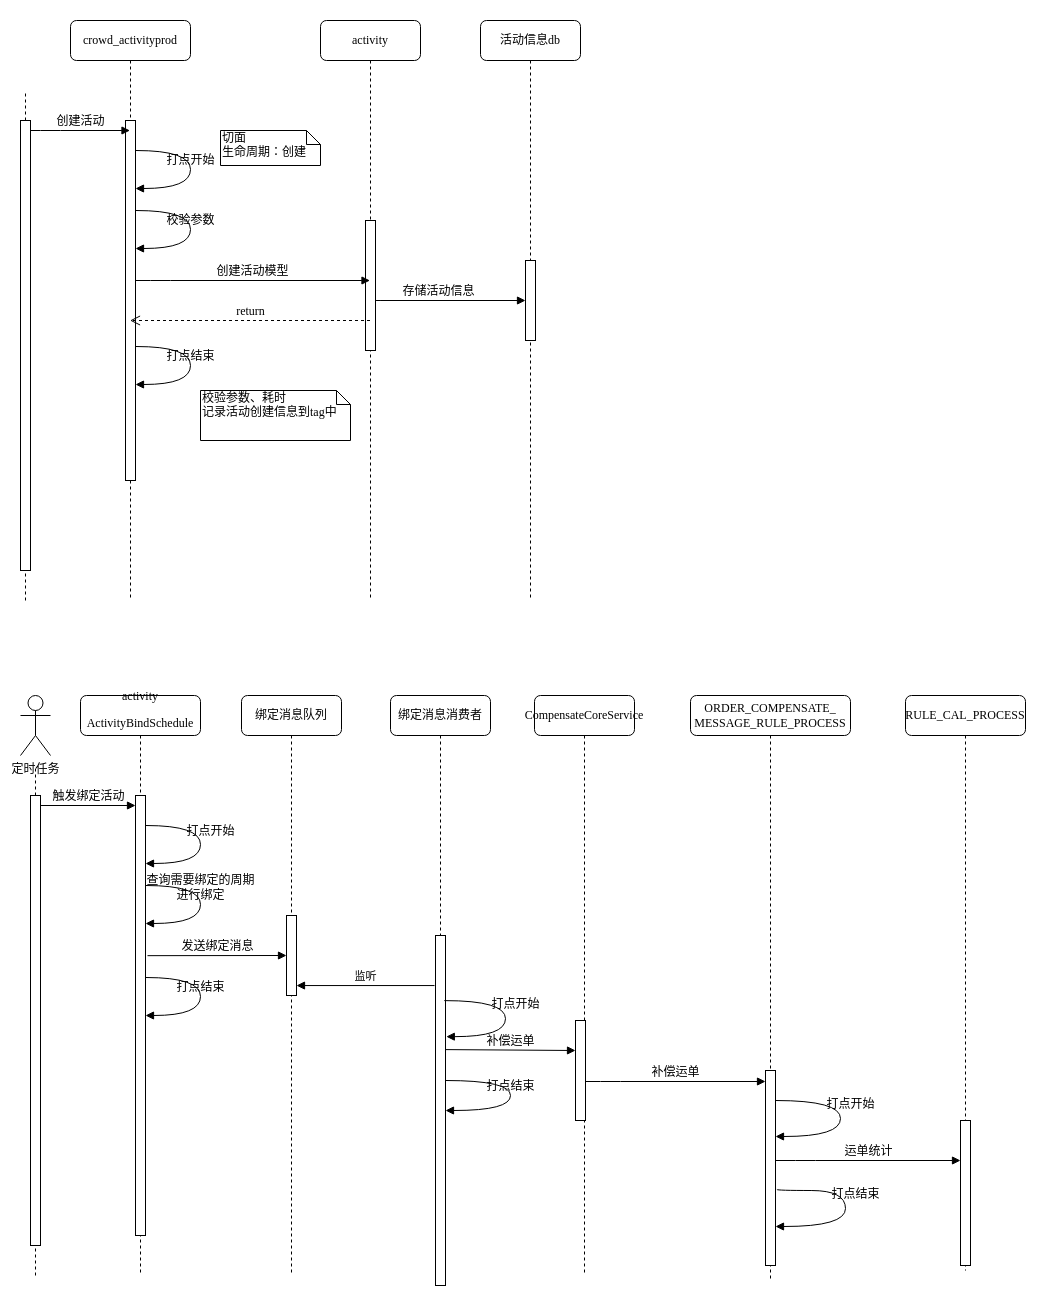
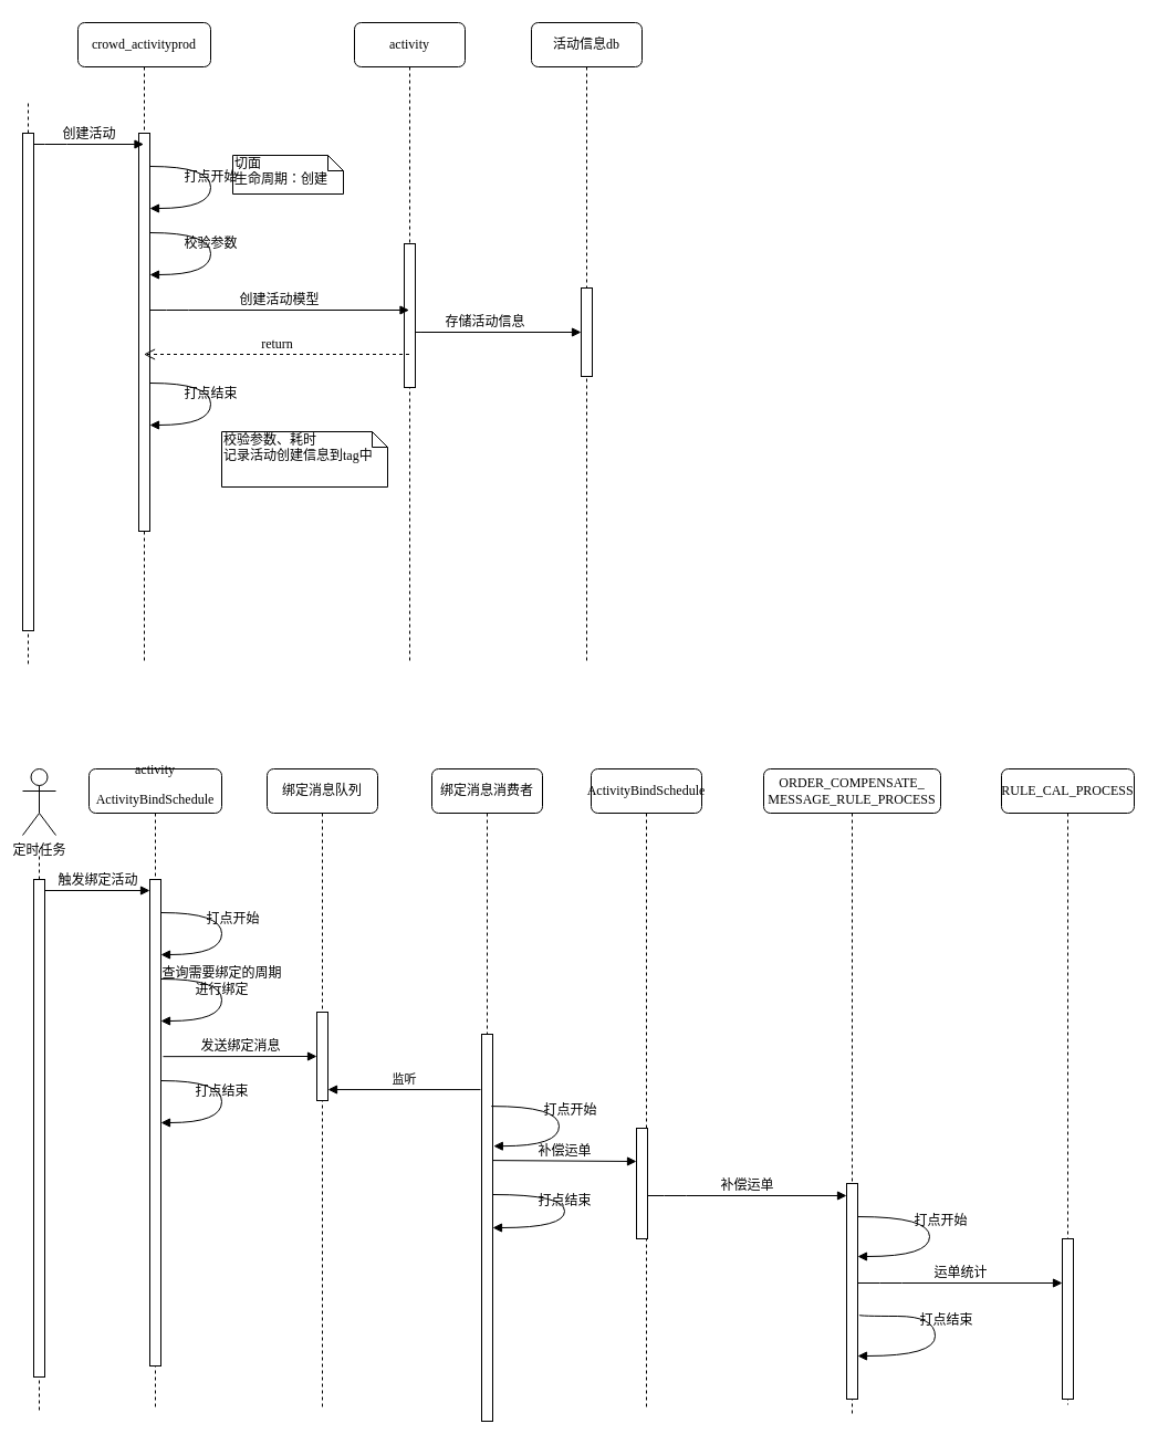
  <mxCell id="0" />
  <mxCell id="1" parent="0" />
  <mxCell id="2" value="activity" style="shape=umlLifeline;perimeter=lifelinePerimeter;whiteSpace=wrap;html=1;container=1;collapsible=0;recursiveResize=0;outlineConnect=0;rounded=1;shadow=0;comic=0;labelBackgroundColor=none;strokeWidth=1;fontFamily=Verdana;fontSize=12;align=center;" parent="1" vertex="1"><mxGeometry x="320" y="20" width="100" height="580" as="geometry" /></mxCell>
  <mxCell id="3" value="" style="html=1;points=[];perimeter=orthogonalPerimeter;rounded=0;shadow=0;comic=0;labelBackgroundColor=none;strokeWidth=1;fontFamily=Verdana;fontSize=12;align=center;" parent="2" vertex="1"><mxGeometry x="45" y="200" width="10" height="130" as="geometry" /></mxCell>
  <mxCell id="4" value="活动信息db" style="shape=umlLifeline;perimeter=lifelinePerimeter;whiteSpace=wrap;html=1;container=1;collapsible=0;recursiveResize=0;outlineConnect=0;rounded=1;shadow=0;comic=0;labelBackgroundColor=none;strokeWidth=1;fontFamily=Verdana;fontSize=12;align=center;" parent="1" vertex="1"><mxGeometry x="480" y="20" width="100" height="580" as="geometry" /></mxCell>
  <mxCell id="5" value="" style="html=1;points=[];perimeter=orthogonalPerimeter;rounded=0;shadow=0;comic=0;labelBackgroundColor=none;strokeWidth=1;fontFamily=Verdana;fontSize=12;align=center;" parent="4" vertex="1"><mxGeometry x="45" y="240" width="10" height="80" as="geometry" /></mxCell>
  <mxCell id="6" value="crowd_activityprod" style="shape=umlLifeline;perimeter=lifelinePerimeter;whiteSpace=wrap;html=1;container=1;collapsible=0;recursiveResize=0;outlineConnect=0;rounded=1;shadow=0;comic=0;labelBackgroundColor=none;strokeWidth=1;fontFamily=Verdana;fontSize=12;align=center;" parent="1" vertex="1"><mxGeometry x="70" y="20" width="120" height="580" as="geometry" /></mxCell>
  <mxCell id="7" value="" style="html=1;points=[];perimeter=orthogonalPerimeter;rounded=0;shadow=0;comic=0;labelBackgroundColor=none;strokeWidth=1;fontFamily=Verdana;fontSize=12;align=center;" parent="6" vertex="1"><mxGeometry x="55" y="100" width="10" height="360" as="geometry" /></mxCell>
- <mxCell id="8" value="切面&lt;br&gt;生命周期：创建" style="shape=note;whiteSpace=wrap;html=1;size=14;verticalAlign=top;align=left;spacingTop=-6;rounded=0;shadow=0;comic=0;labelBackgroundColor=none;strokeWidth=1;fontFamily=Verdana;fontSize=12" parent="1" vertex="1"><mxGeometry x="220" y="130" width="100" height="35" as="geometry" /></mxCell>
+ <mxCell id="8" value="切面&lt;br&gt;生命周期：创建" style="shape=note;whiteSpace=wrap;html=1;size=14;verticalAlign=top;align=left;spacingTop=-6;rounded=0;shadow=0;comic=0;labelBackgroundColor=none;strokeWidth=1;fontFamily=Verdana;fontSize=12" parent="1" vertex="1"><mxGeometry x="210" y="140" width="100" height="35" as="geometry" /></mxCell>
  <mxCell id="9" value="" style="endArrow=none;dashed=1;html=1;" edge="1" parent="1" source="10"><mxGeometry width="50" height="50" relative="1" as="geometry"><mxPoint x="25" y="600" as="sourcePoint" /><mxPoint x="25" y="90" as="targetPoint" /></mxGeometry></mxCell>
  <mxCell id="10" value="" style="html=1;points=[];perimeter=orthogonalPerimeter;" vertex="1" parent="1"><mxGeometry x="20" y="120" width="10" height="450" as="geometry" /></mxCell>
  <mxCell id="11" value="" style="endArrow=none;dashed=1;html=1;" edge="1" parent="1" target="10"><mxGeometry width="50" height="50" relative="1" as="geometry"><mxPoint x="25" y="600" as="sourcePoint" /><mxPoint x="25" y="90" as="targetPoint" /></mxGeometry></mxCell>
  <mxCell id="12" value="创建活动" style="html=1;verticalAlign=bottom;endArrow=block;labelBackgroundColor=none;fontFamily=Verdana;fontSize=12;edgeStyle=elbowEdgeStyle;elbow=vertical;" edge="1" parent="1" target="6"><mxGeometry relative="1" as="geometry"><mxPoint x="30" y="130" as="sourcePoint" /><mxPoint x="110" y="130" as="targetPoint" /></mxGeometry></mxCell>
  <mxCell id="13" value="打点开始" style="html=1;verticalAlign=bottom;endArrow=block;labelBackgroundColor=none;fontFamily=Verdana;fontSize=12;elbow=vertical;edgeStyle=orthogonalEdgeStyle;curved=1;exitX=1.038;exitY=0.345;exitPerimeter=0;" edge="1" parent="1" target="7"><mxGeometry relative="1" as="geometry"><mxPoint x="135.38" y="150" as="sourcePoint" /><mxPoint x="140" y="187.92" as="targetPoint" /><Array as="points"><mxPoint x="190" y="150" /><mxPoint x="190" y="188" /></Array></mxGeometry></mxCell>
  <mxCell id="14" value="校验参数" style="html=1;verticalAlign=bottom;endArrow=block;labelBackgroundColor=none;fontFamily=Verdana;fontSize=12;elbow=vertical;edgeStyle=orthogonalEdgeStyle;curved=1;exitX=1.038;exitY=0.345;exitPerimeter=0;" edge="1" parent="1"><mxGeometry relative="1" as="geometry"><mxPoint x="135.38" y="210" as="sourcePoint" /><mxPoint x="135" y="248" as="targetPoint" /><Array as="points"><mxPoint x="190" y="210" /><mxPoint x="190" y="248" /></Array></mxGeometry></mxCell>
  <mxCell id="15" value="创建活动模型" style="html=1;verticalAlign=bottom;endArrow=block;labelBackgroundColor=none;fontFamily=Verdana;fontSize=12;edgeStyle=elbowEdgeStyle;elbow=vertical;" edge="1" parent="1" source="7" target="2"><mxGeometry relative="1" as="geometry"><mxPoint x="150" y="280" as="sourcePoint" /><mxPoint x="250" y="280" as="targetPoint" /><Array as="points"><mxPoint x="160" y="280" /></Array></mxGeometry></mxCell>
  <mxCell id="16" value="打点结束" style="html=1;verticalAlign=bottom;endArrow=block;labelBackgroundColor=none;fontFamily=Verdana;fontSize=12;elbow=vertical;edgeStyle=orthogonalEdgeStyle;curved=1;exitX=1.038;exitY=0.345;exitPerimeter=0;" edge="1" parent="1"><mxGeometry relative="1" as="geometry"><mxPoint x="135.38" y="346" as="sourcePoint" /><mxPoint x="135" y="384" as="targetPoint" /><Array as="points"><mxPoint x="190" y="346" /><mxPoint x="190" y="384" /></Array></mxGeometry></mxCell>
  <mxCell id="17" value="return" style="html=1;verticalAlign=bottom;endArrow=open;dashed=1;endSize=8;labelBackgroundColor=none;fontFamily=Verdana;fontSize=12;edgeStyle=elbowEdgeStyle;elbow=vertical;" edge="1" parent="1" source="2" target="6"><mxGeometry relative="1" as="geometry"><mxPoint x="150" y="309" as="targetPoint" /><Array as="points"><mxPoint x="230" y="320" /></Array><mxPoint x="270" y="320" as="sourcePoint" /></mxGeometry></mxCell>
  <mxCell id="18" value="存储活动信息" style="html=1;verticalAlign=bottom;endArrow=block;labelBackgroundColor=none;fontFamily=Verdana;fontSize=12;edgeStyle=elbowEdgeStyle;elbow=vertical;" edge="1" parent="1" target="5"><mxGeometry relative="1" as="geometry"><mxPoint x="390" y="300" as="sourcePoint" /><Array as="points"><mxPoint x="370" y="300" /></Array><mxPoint x="520" y="300" as="targetPoint" /></mxGeometry></mxCell>
  <mxCell id="19" value="绑定消息队列" style="shape=umlLifeline;perimeter=lifelinePerimeter;whiteSpace=wrap;html=1;container=1;collapsible=0;recursiveResize=0;outlineConnect=0;rounded=1;shadow=0;comic=0;labelBackgroundColor=none;strokeWidth=1;fontFamily=Verdana;fontSize=12;align=center;" vertex="1" parent="1"><mxGeometry x="241" y="695" width="100" height="580" as="geometry" /></mxCell>
  <mxCell id="20" value="" style="html=1;points=[];perimeter=orthogonalPerimeter;rounded=0;shadow=0;comic=0;labelBackgroundColor=none;strokeWidth=1;fontFamily=Verdana;fontSize=12;align=center;" vertex="1" parent="19"><mxGeometry x="45" y="220" width="10" height="80" as="geometry" /></mxCell>
  <mxCell id="21" value="绑定消息消费者" style="shape=umlLifeline;perimeter=lifelinePerimeter;whiteSpace=wrap;html=1;container=1;collapsible=0;recursiveResize=0;outlineConnect=0;rounded=1;shadow=0;comic=0;labelBackgroundColor=none;strokeWidth=1;fontFamily=Verdana;fontSize=12;align=center;" vertex="1" parent="1"><mxGeometry x="390" y="695" width="100" height="590" as="geometry" /></mxCell>
  <mxCell id="22" value="" style="html=1;points=[];perimeter=orthogonalPerimeter;rounded=0;shadow=0;comic=0;labelBackgroundColor=none;strokeWidth=1;fontFamily=Verdana;fontSize=12;align=center;" vertex="1" parent="21"><mxGeometry x="45" y="240" width="10" height="350" as="geometry" /></mxCell>
  <mxCell id="23" value="打点结束" style="html=1;verticalAlign=bottom;endArrow=block;labelBackgroundColor=none;fontFamily=Verdana;fontSize=12;elbow=vertical;edgeStyle=orthogonalEdgeStyle;curved=1;" edge="1" parent="21" target="22"><mxGeometry relative="1" as="geometry"><mxPoint x="55" y="385" as="sourcePoint" /><mxPoint x="80" y="302" as="targetPoint" /><Array as="points"><mxPoint x="120" y="385" /><mxPoint x="120" y="415" /></Array></mxGeometry></mxCell>
  <mxCell id="24" value="打点开始" style="html=1;verticalAlign=bottom;endArrow=block;labelBackgroundColor=none;fontFamily=Verdana;fontSize=12;elbow=vertical;edgeStyle=orthogonalEdgeStyle;curved=1;exitX=0.88;exitY=0.186;exitPerimeter=0;exitDx=0;exitDy=0;entryX=1.08;entryY=0.289;entryDx=0;entryDy=0;entryPerimeter=0;" edge="1" parent="21" source="22" target="22"><mxGeometry x="-0.057" y="10" relative="1" as="geometry"><mxPoint x="60.38" y="306" as="sourcePoint" /><mxPoint x="80" y="341" as="targetPoint" /><Array as="points"><mxPoint x="115" y="305" /><mxPoint x="115" y="341" /></Array><mxPoint as="offset" /></mxGeometry></mxCell>
- <mxCell id="25" value="CompensateCoreService" style="shape=umlLifeline;perimeter=lifelinePerimeter;whiteSpace=wrap;html=1;container=1;collapsible=0;recursiveResize=0;outlineConnect=0;rounded=1;shadow=0;comic=0;labelBackgroundColor=none;strokeWidth=1;fontFamily=Verdana;fontSize=12;align=center;" vertex="1" parent="1"><mxGeometry x="534" y="695" width="100" height="580" as="geometry" /></mxCell>
+ <mxCell id="25" value="ActivityBindSchedule" style="shape=umlLifeline;perimeter=lifelinePerimeter;whiteSpace=wrap;html=1;container=1;collapsible=0;recursiveResize=0;outlineConnect=0;rounded=1;shadow=0;comic=0;labelBackgroundColor=none;strokeWidth=1;fontFamily=Verdana;fontSize=12;align=center;" vertex="1" parent="1"><mxGeometry x="534" y="695" width="100" height="580" as="geometry" /></mxCell>
  <mxCell id="26" value="ORDER_COMPENSATE_&lt;br&gt;MESSAGE_RULE_PROCESS" style="shape=umlLifeline;perimeter=lifelinePerimeter;whiteSpace=wrap;html=1;container=1;collapsible=0;recursiveResize=0;outlineConnect=0;rounded=1;shadow=0;comic=0;labelBackgroundColor=none;strokeWidth=1;fontFamily=Verdana;fontSize=12;align=center;" vertex="1" parent="1"><mxGeometry x="690" y="695" width="160" height="585" as="geometry" /></mxCell>
  <mxCell id="27" value="" style="html=1;points=[];perimeter=orthogonalPerimeter;rounded=0;shadow=0;comic=0;labelBackgroundColor=none;strokeWidth=1;fontFamily=Verdana;fontSize=12;align=center;" vertex="1" parent="26"><mxGeometry x="75" y="375" width="10" height="195" as="geometry" /></mxCell>
  <mxCell id="28" value="打点开始" style="html=1;verticalAlign=bottom;endArrow=block;labelBackgroundColor=none;fontFamily=Verdana;fontSize=12;elbow=vertical;edgeStyle=orthogonalEdgeStyle;curved=1;" edge="1" parent="26" source="27" target="27"><mxGeometry x="-0.057" y="10" relative="1" as="geometry"><mxPoint x="98.8" y="405" as="sourcePoint" /><mxPoint x="100.8" y="441.05" as="targetPoint" /><Array as="points"><mxPoint x="150" y="405" /><mxPoint x="150" y="441" /></Array><mxPoint as="offset" /></mxGeometry></mxCell>
  <mxCell id="29" value="打点结束" style="html=1;verticalAlign=bottom;endArrow=block;labelBackgroundColor=none;fontFamily=Verdana;fontSize=12;elbow=vertical;edgeStyle=orthogonalEdgeStyle;curved=1;exitX=1.14;exitY=0.61;exitDx=0;exitDy=0;exitPerimeter=0;" edge="1" parent="26" source="27" target="27"><mxGeometry x="-0.057" y="10" relative="1" as="geometry"><mxPoint x="90" y="495" as="sourcePoint" /><mxPoint x="90" y="531" as="targetPoint" /><Array as="points"><mxPoint x="86" y="495" /><mxPoint x="155" y="495" /><mxPoint x="155" y="531" /></Array><mxPoint as="offset" /></mxGeometry></mxCell>
  <mxCell id="30" value="RULE_CAL_PROCESS" style="shape=umlLifeline;perimeter=lifelinePerimeter;whiteSpace=wrap;html=1;container=1;collapsible=0;recursiveResize=0;outlineConnect=0;rounded=1;shadow=0;comic=0;labelBackgroundColor=none;strokeWidth=1;fontFamily=Verdana;fontSize=12;align=center;" vertex="1" parent="1"><mxGeometry x="905" y="695" width="120" height="575" as="geometry" /></mxCell>
  <mxCell id="31" value="" style="html=1;points=[];perimeter=orthogonalPerimeter;rounded=0;shadow=0;comic=0;labelBackgroundColor=none;strokeColor=#000000;strokeWidth=1;fillColor=#FFFFFF;fontFamily=Verdana;fontSize=12;fontColor=#000000;align=center;" vertex="1" parent="30"><mxGeometry x="55" y="425" width="10" height="145" as="geometry" /></mxCell>
  <mxCell id="32" value="activity&lt;br&gt;&lt;pre style=&quot;background-color: rgb(255 , 255 , 255) ; font-family: &amp;#34;menlo&amp;#34; ; font-size: 9pt&quot;&gt;ActivityBindSchedule&lt;/pre&gt;" style="shape=umlLifeline;perimeter=lifelinePerimeter;whiteSpace=wrap;html=1;container=1;collapsible=0;recursiveResize=0;outlineConnect=0;rounded=1;shadow=0;comic=0;labelBackgroundColor=none;strokeWidth=1;fontFamily=Verdana;fontSize=12;align=center;" vertex="1" parent="1"><mxGeometry x="80" y="695" width="120" height="580" as="geometry" /></mxCell>
  <mxCell id="33" value="" style="html=1;points=[];perimeter=orthogonalPerimeter;rounded=0;shadow=0;comic=0;labelBackgroundColor=none;strokeWidth=1;fontFamily=Verdana;fontSize=12;align=center;" vertex="1" parent="32"><mxGeometry x="55" y="100" width="10" height="440" as="geometry" /></mxCell>
  <mxCell id="34" value="" style="html=1;points=[];perimeter=orthogonalPerimeter;rounded=0;shadow=0;comic=0;labelBackgroundColor=none;strokeWidth=1;fontFamily=Verdana;fontSize=12;align=center;" vertex="1" parent="1"><mxGeometry x="575" y="1020" width="10" height="100" as="geometry" /></mxCell>
  <mxCell id="35" value="补偿运单" style="html=1;verticalAlign=bottom;endArrow=block;labelBackgroundColor=none;fontFamily=Verdana;fontSize=12;edgeStyle=elbowEdgeStyle;elbow=vertical;exitX=0.98;exitY=0.326;exitDx=0;exitDy=0;exitPerimeter=0;" edge="1" parent="1" source="22" target="34"><mxGeometry relative="1" as="geometry"><mxPoint x="500" y="835" as="sourcePoint" /><Array as="points"><mxPoint x="480" y="1050" /><mxPoint x="470" y="999" /><mxPoint x="450" y="835" /></Array><mxPoint x="550" y="997" as="targetPoint" /></mxGeometry></mxCell>
  <mxCell id="36" value="定时任务" style="shape=umlActor;verticalLabelPosition=bottom;verticalAlign=top;html=1;outlineConnect=0;" vertex="1" parent="1"><mxGeometry x="20" y="695" width="30" height="60" as="geometry" /></mxCell>
  <mxCell id="37" value="" style="endArrow=none;dashed=1;html=1;" edge="1" parent="1" source="38"><mxGeometry width="50" height="50" relative="1" as="geometry"><mxPoint x="35" y="1275" as="sourcePoint" /><mxPoint x="35" y="765" as="targetPoint" /></mxGeometry></mxCell>
  <mxCell id="38" value="" style="html=1;points=[];perimeter=orthogonalPerimeter;" vertex="1" parent="1"><mxGeometry x="30" y="795" width="10" height="450" as="geometry" /></mxCell>
  <mxCell id="39" value="" style="endArrow=none;dashed=1;html=1;" edge="1" parent="1" target="38"><mxGeometry width="50" height="50" relative="1" as="geometry"><mxPoint x="35" y="1275" as="sourcePoint" /><mxPoint x="35" y="765" as="targetPoint" /></mxGeometry></mxCell>
  <mxCell id="40" value="触发绑定活动" style="html=1;verticalAlign=bottom;endArrow=block;labelBackgroundColor=none;fontFamily=Verdana;fontSize=12;edgeStyle=elbowEdgeStyle;elbow=vertical;" edge="1" parent="1" target="33"><mxGeometry relative="1" as="geometry"><mxPoint x="40" y="805" as="sourcePoint" /><mxPoint x="120" y="805" as="targetPoint" /></mxGeometry></mxCell>
  <mxCell id="41" value="打点开始" style="html=1;verticalAlign=bottom;endArrow=block;labelBackgroundColor=none;fontFamily=Verdana;fontSize=12;elbow=vertical;edgeStyle=orthogonalEdgeStyle;curved=1;exitX=1.038;exitY=0.345;exitPerimeter=0;" edge="1" parent="1" target="33"><mxGeometry x="-0.057" y="10" relative="1" as="geometry"><mxPoint x="145.38" y="825" as="sourcePoint" /><mxPoint x="150" y="862.92" as="targetPoint" /><Array as="points"><mxPoint x="200" y="825" /><mxPoint x="200" y="863" /></Array><mxPoint as="offset" /></mxGeometry></mxCell>
  <mxCell id="42" value="查询需要绑定的周期&lt;br&gt;进行绑定" style="html=1;verticalAlign=bottom;endArrow=block;labelBackgroundColor=none;fontFamily=Verdana;fontSize=12;elbow=vertical;edgeStyle=orthogonalEdgeStyle;curved=1;exitX=1.038;exitY=0.345;exitPerimeter=0;" edge="1" parent="1"><mxGeometry relative="1" as="geometry"><mxPoint x="145.38" y="885" as="sourcePoint" /><mxPoint x="145" y="923" as="targetPoint" /><Array as="points"><mxPoint x="200" y="885" /><mxPoint x="200" y="923" /></Array></mxGeometry></mxCell>
  <mxCell id="43" value="发送绑定消息" style="html=1;verticalAlign=bottom;endArrow=block;labelBackgroundColor=none;fontFamily=Verdana;fontSize=12;edgeStyle=elbowEdgeStyle;elbow=vertical;exitX=1.2;exitY=0.364;exitDx=0;exitDy=0;exitPerimeter=0;" edge="1" parent="1" source="33" target="20"><mxGeometry relative="1" as="geometry"><mxPoint x="150" y="955" as="sourcePoint" /><mxPoint x="260" y="953" as="targetPoint" /><Array as="points"><mxPoint x="170" y="955" /></Array></mxGeometry></mxCell>
  <mxCell id="44" value="打点结束" style="html=1;verticalAlign=bottom;endArrow=block;labelBackgroundColor=none;fontFamily=Verdana;fontSize=12;elbow=vertical;edgeStyle=orthogonalEdgeStyle;curved=1;exitX=1.038;exitY=0.345;exitPerimeter=0;" edge="1" parent="1"><mxGeometry relative="1" as="geometry"><mxPoint x="145.38" y="977" as="sourcePoint" /><mxPoint x="145" y="1015" as="targetPoint" /><Array as="points"><mxPoint x="200" y="977" /><mxPoint x="200" y="1015" /></Array></mxGeometry></mxCell>
  <mxCell id="45" value="校验参数、耗时&lt;br&gt;记录活动创建信息到tag中" style="shape=note;whiteSpace=wrap;html=1;size=14;verticalAlign=top;align=left;spacingTop=-6;rounded=0;shadow=0;comic=0;labelBackgroundColor=none;strokeWidth=1;fontFamily=Verdana;fontSize=12" vertex="1" parent="1"><mxGeometry x="200" y="390" width="150" height="50" as="geometry" /></mxCell>
  <mxCell id="46" value="监听" style="html=1;verticalAlign=bottom;endArrow=block;exitX=-0.1;exitY=0.143;exitDx=0;exitDy=0;exitPerimeter=0;" edge="1" parent="1" source="22" target="20"><mxGeometry width="80" relative="1" as="geometry"><mxPoint x="400" y="970" as="sourcePoint" /><mxPoint x="480" y="970" as="targetPoint" /></mxGeometry></mxCell>
  <mxCell id="47" value="补偿运单" style="html=1;verticalAlign=bottom;endArrow=block;labelBackgroundColor=none;fontFamily=Verdana;fontSize=12;edgeStyle=elbowEdgeStyle;elbow=vertical;" edge="1" parent="1" source="34" target="27"><mxGeometry relative="1" as="geometry"><mxPoint x="600" y="1081" as="sourcePoint" /><Array as="points"><mxPoint x="610" y="1081" /><mxPoint x="625.2" y="1029.9" /><mxPoint x="605.2" y="865.9" /></Array><mxPoint x="730.2" y="1080.9" as="targetPoint" /></mxGeometry></mxCell>
  <mxCell id="48" value="运单统计" style="html=1;verticalAlign=bottom;endArrow=block;labelBackgroundColor=none;fontFamily=Verdana;fontSize=12;edgeStyle=elbowEdgeStyle;elbow=vertical;" edge="1" parent="1" source="27" target="31"><mxGeometry relative="1" as="geometry"><mxPoint x="780" y="1160" as="sourcePoint" /><Array as="points"><mxPoint x="805" y="1160" /><mxPoint x="820.2" y="1108.9" /><mxPoint x="800.2" y="944.9" /></Array><mxPoint x="960" y="1160" as="targetPoint" /></mxGeometry></mxCell>
